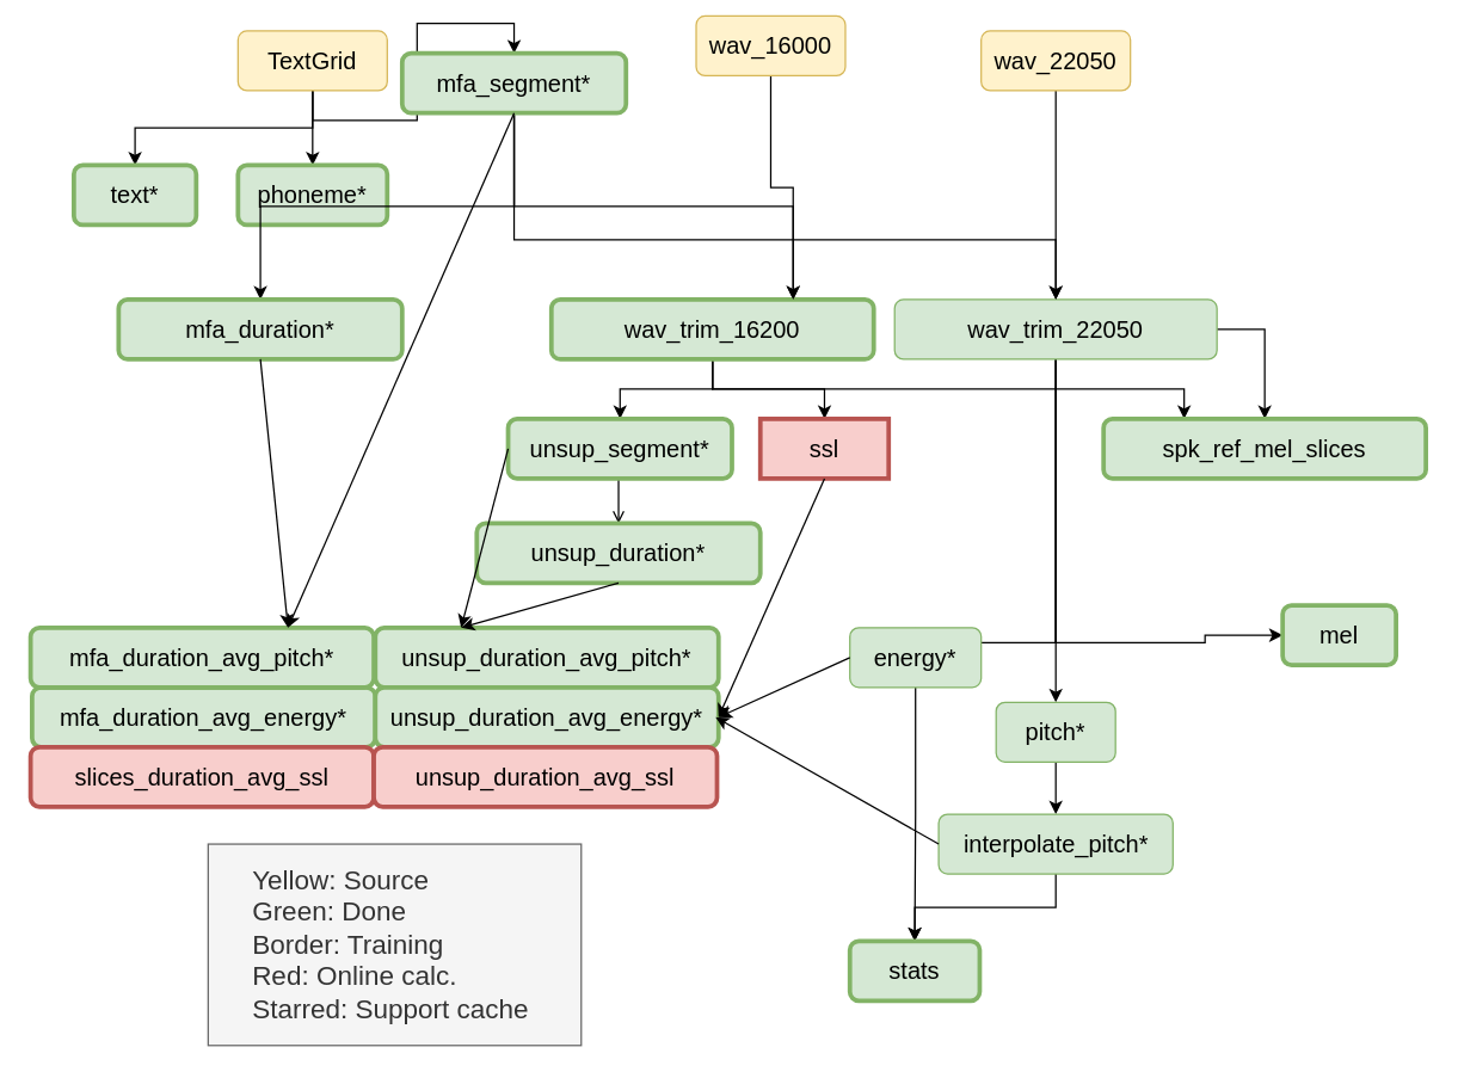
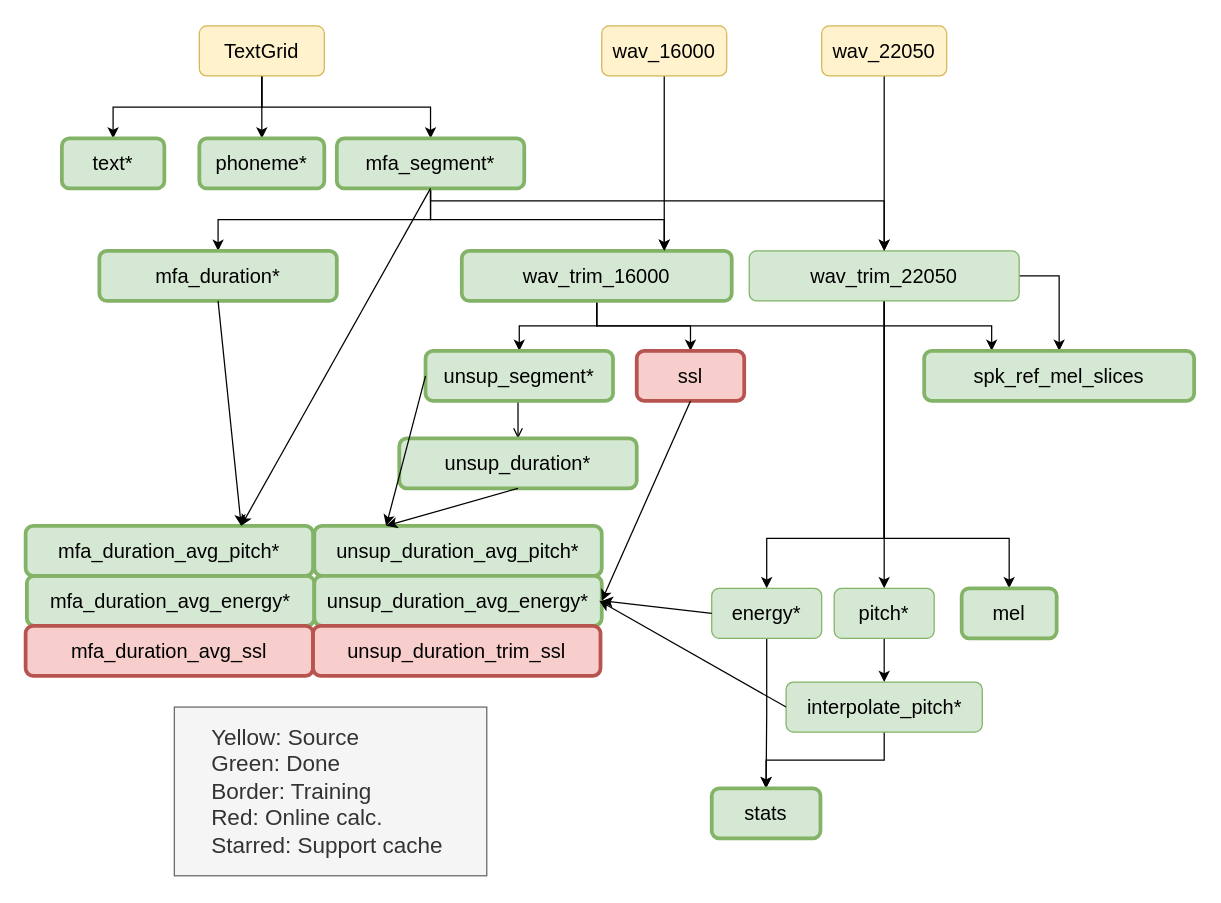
  <mxCell id="0" />
  <mxCell id="1" parent="0" />
  <mxCell id="2" style="edgeStyle=orthogonalEdgeStyle;rounded=0;orthogonalLoop=1;jettySize=auto;html=1;exitX=0.5;exitY=1;exitDx=0;exitDy=0;entryX=0.5;entryY=0;entryDx=0;entryDy=0;fontSize=16;" parent="1" source="5" target="19" edge="1"><mxGeometry relative="1" as="geometry" /></mxCell>
  <mxCell id="3" style="edgeStyle=orthogonalEdgeStyle;rounded=0;orthogonalLoop=1;jettySize=auto;html=1;exitX=0.5;exitY=1;exitDx=0;exitDy=0;entryX=0.5;entryY=0;entryDx=0;entryDy=0;fontSize=16;" parent="1" source="5" target="39" edge="1"><mxGeometry relative="1" as="geometry" /></mxCell>
  <mxCell id="4" style="edgeStyle=orthogonalEdgeStyle;rounded=0;orthogonalLoop=1;jettySize=auto;html=1;exitX=0.5;exitY=1;exitDx=0;exitDy=0;entryX=0.5;entryY=0;entryDx=0;entryDy=0;fontSize=16;" parent="1" source="5" target="23" edge="1"><mxGeometry relative="1" as="geometry" /></mxCell>
  <mxCell id="5" value="&lt;font style=&quot;font-size: 16px;&quot;&gt;TextGrid&lt;/font&gt;" style="rounded=1;whiteSpace=wrap;html=1;fillColor=#fff2cc;strokeColor=#d6b656;" parent="1" vertex="1"><mxGeometry x="159" y="20" width="100" height="40" as="geometry" /></mxCell>
  <mxCell id="6" style="edgeStyle=orthogonalEdgeStyle;rounded=0;orthogonalLoop=1;jettySize=auto;html=1;exitX=0.5;exitY=1;exitDx=0;exitDy=0;entryX=0.75;entryY=0;entryDx=0;entryDy=0;fontSize=16;" parent="1" source="7" target="13" edge="1"><mxGeometry relative="1" as="geometry" /></mxCell>
- <mxCell id="7" value="&lt;font style=&quot;font-size: 16px;&quot;&gt;wav_16000&lt;/font&gt;" style="rounded=1;whiteSpace=wrap;html=1;fillColor=#fff2cc;strokeColor=#d6b656;" parent="1" vertex="1"><mxGeometry x="466" y="10" width="100" height="40" as="geometry" /></mxCell>
+ <mxCell id="7" value="&lt;font style=&quot;font-size: 16px;&quot;&gt;wav_16000&lt;/font&gt;" style="rounded=1;whiteSpace=wrap;html=1;fillColor=#fff2cc;strokeColor=#d6b656;" parent="1" vertex="1"><mxGeometry x="481" y="20" width="100" height="40" as="geometry" /></mxCell>
  <mxCell id="8" style="edgeStyle=orthogonalEdgeStyle;rounded=0;orthogonalLoop=1;jettySize=auto;html=1;entryX=0.5;entryY=0;entryDx=0;entryDy=0;fontSize=16;" parent="1" source="9" target="18" edge="1"><mxGeometry relative="1" as="geometry" /></mxCell>
  <mxCell id="9" value="&lt;font style=&quot;font-size: 16px;&quot;&gt;wav_22050&lt;/font&gt;" style="rounded=1;whiteSpace=wrap;html=1;fillColor=#fff2cc;strokeColor=#d6b656;" parent="1" vertex="1"><mxGeometry x="657" y="20" width="100" height="40" as="geometry" /></mxCell>
  <mxCell id="10" style="edgeStyle=orthogonalEdgeStyle;rounded=0;orthogonalLoop=1;jettySize=auto;html=1;exitX=0.5;exitY=1;exitDx=0;exitDy=0;entryX=0.5;entryY=0;entryDx=0;entryDy=0;fontSize=16;" parent="1" source="13" target="38" edge="1"><mxGeometry relative="1" as="geometry" /></mxCell>
  <mxCell id="11" style="edgeStyle=orthogonalEdgeStyle;rounded=0;orthogonalLoop=1;jettySize=auto;html=1;exitX=0.5;exitY=1;exitDx=0;exitDy=0;entryX=0.5;entryY=0;entryDx=0;entryDy=0;fontSize=16;" parent="1" source="13" target="25" edge="1"><mxGeometry relative="1" as="geometry" /></mxCell>
  <mxCell id="12" style="edgeStyle=orthogonalEdgeStyle;rounded=0;orthogonalLoop=1;jettySize=auto;html=1;exitX=0.5;exitY=1;exitDx=0;exitDy=0;entryX=0.25;entryY=0;entryDx=0;entryDy=0;fontSize=18;" parent="1" source="13" target="50" edge="1"><mxGeometry relative="1" as="geometry" /></mxCell>
- <mxCell id="13" value="&lt;font style=&quot;font-size: 16px;&quot;&gt;wav_trim_16200&lt;/font&gt;" style="rounded=1;whiteSpace=wrap;html=1;fillColor=#d5e8d4;strokeColor=#82b366;strokeWidth=3;" parent="1" vertex="1"><mxGeometry x="369" y="200" width="216" height="40" as="geometry" /></mxCell>
+ <mxCell id="13" value="&lt;font style=&quot;font-size: 16px;&quot;&gt;wav_trim_16000&lt;/font&gt;" style="rounded=1;whiteSpace=wrap;html=1;fillColor=#d5e8d4;strokeColor=#82b366;strokeWidth=3;" parent="1" vertex="1"><mxGeometry x="369" y="200" width="216" height="40" as="geometry" /></mxCell>
  <mxCell id="14" style="edgeStyle=orthogonalEdgeStyle;rounded=0;orthogonalLoop=1;jettySize=auto;html=1;exitX=0.5;exitY=1;exitDx=0;exitDy=0;fontSize=16;" parent="1" source="18" target="30" edge="1"><mxGeometry relative="1" as="geometry"><Array as="points"><mxPoint x="707" y="430" /><mxPoint x="807" y="430" /></Array></mxGeometry></mxCell>
  <mxCell id="15" style="edgeStyle=orthogonalEdgeStyle;rounded=0;orthogonalLoop=1;jettySize=auto;html=1;exitX=0.5;exitY=1;exitDx=0;exitDy=0;entryX=0.5;entryY=0;entryDx=0;entryDy=0;fontSize=16;" parent="1" source="18" target="29" edge="1"><mxGeometry relative="1" as="geometry" /></mxCell>
  <mxCell id="16" style="edgeStyle=orthogonalEdgeStyle;rounded=0;orthogonalLoop=1;jettySize=auto;html=1;exitX=0.5;exitY=1;exitDx=0;exitDy=0;entryX=0.5;entryY=0;entryDx=0;entryDy=0;fontSize=16;" parent="1" source="18" target="27" edge="1"><mxGeometry relative="1" as="geometry"><Array as="points"><mxPoint x="707" y="430" /><mxPoint x="613" y="430" /></Array></mxGeometry></mxCell>
  <mxCell id="17" style="edgeStyle=orthogonalEdgeStyle;rounded=0;orthogonalLoop=1;jettySize=auto;html=1;exitX=1;exitY=0.5;exitDx=0;exitDy=0;entryX=0.5;entryY=0;entryDx=0;entryDy=0;fontSize=18;" parent="1" source="18" target="50" edge="1"><mxGeometry relative="1" as="geometry" /></mxCell>
  <mxCell id="18" value="&lt;font style=&quot;font-size: 16px;&quot;&gt;wav_trim_22050&lt;/font&gt;" style="rounded=1;whiteSpace=wrap;html=1;fillColor=#d5e8d4;strokeColor=#82b366;" parent="1" vertex="1"><mxGeometry x="599" y="200" width="216" height="40" as="geometry" /></mxCell>
  <mxCell id="19" value="&lt;font style=&quot;font-size: 16px;&quot;&gt;phoneme*&lt;/font&gt;" style="rounded=1;whiteSpace=wrap;html=1;fillColor=#d5e8d4;strokeColor=#82b366;strokeWidth=3;" parent="1" vertex="1"><mxGeometry x="159" y="110" width="100" height="40" as="geometry" /></mxCell>
  <mxCell id="20" style="edgeStyle=orthogonalEdgeStyle;rounded=0;orthogonalLoop=1;jettySize=auto;html=1;exitX=0.5;exitY=1;exitDx=0;exitDy=0;entryX=0.75;entryY=0;entryDx=0;entryDy=0;fontSize=16;" parent="1" source="23" target="13" edge="1"><mxGeometry relative="1" as="geometry" /></mxCell>
  <mxCell id="21" style="edgeStyle=orthogonalEdgeStyle;rounded=0;orthogonalLoop=1;jettySize=auto;html=1;exitX=0.5;exitY=1;exitDx=0;exitDy=0;entryX=0.5;entryY=0;entryDx=0;entryDy=0;fontSize=16;" parent="1" source="23" target="18" edge="1"><mxGeometry relative="1" as="geometry"><Array as="points"><mxPoint x="344" y="160" /><mxPoint x="707" y="160" /></Array></mxGeometry></mxCell>
  <mxCell id="22" style="edgeStyle=orthogonalEdgeStyle;rounded=0;orthogonalLoop=1;jettySize=auto;html=1;exitX=0.5;exitY=1;exitDx=0;exitDy=0;entryX=0.5;entryY=0;entryDx=0;entryDy=0;fontSize=16;" parent="1" source="23" target="41" edge="1"><mxGeometry relative="1" as="geometry" /></mxCell>
- <mxCell id="23" value="&lt;font style=&quot;font-size: 16px;&quot;&gt;mfa_segment*&lt;/font&gt;" style="rounded=1;whiteSpace=wrap;html=1;fillColor=#d5e8d4;strokeColor=#82b366;strokeWidth=3;" parent="1" vertex="1"><mxGeometry x="269" y="35" width="150" height="40" as="geometry" /></mxCell>
+ <mxCell id="23" value="&lt;font style=&quot;font-size: 16px;&quot;&gt;mfa_segment*&lt;/font&gt;" style="rounded=1;whiteSpace=wrap;html=1;fillColor=#d5e8d4;strokeColor=#82b366;strokeWidth=3;" parent="1" vertex="1"><mxGeometry x="269" y="110" width="150" height="40" as="geometry" /></mxCell>
  <mxCell id="24" style="edgeStyle=orthogonalEdgeStyle;rounded=0;orthogonalLoop=1;jettySize=auto;html=1;exitX=0.5;exitY=1;exitDx=0;exitDy=0;entryX=0.5;entryY=0;entryDx=0;entryDy=0;fontSize=18;endArrow=open;" parent="1" source="25" target="40" edge="1"><mxGeometry relative="1" as="geometry" /></mxCell>
  <mxCell id="25" value="&lt;font style=&quot;font-size: 16px;&quot;&gt;unsup_segment*&lt;/font&gt;" style="rounded=1;whiteSpace=wrap;html=1;fillColor=#d5e8d4;strokeColor=#82b366;strokeWidth=3;" parent="1" vertex="1"><mxGeometry x="340" y="280" width="150" height="40" as="geometry" /></mxCell>
  <mxCell id="26" style="edgeStyle=orthogonalEdgeStyle;rounded=0;orthogonalLoop=1;jettySize=auto;html=1;exitX=0.5;exitY=1;exitDx=0;exitDy=0;entryX=0.5;entryY=0;entryDx=0;entryDy=0;fontSize=18;" parent="1" source="27" target="37" edge="1"><mxGeometry relative="1" as="geometry" /></mxCell>
- <mxCell id="27" value="&lt;font style=&quot;font-size: 16px;&quot;&gt;energy*&lt;/font&gt;" style="rounded=1;whiteSpace=wrap;html=1;fillColor=#d5e8d4;strokeColor=#82b366;" parent="1" vertex="1"><mxGeometry x="569" y="420" width="88" height="40" as="geometry" /></mxCell>
+ <mxCell id="27" value="&lt;font style=&quot;font-size: 16px;&quot;&gt;energy*&lt;/font&gt;" style="rounded=1;whiteSpace=wrap;html=1;fillColor=#d5e8d4;strokeColor=#82b366;" parent="1" vertex="1"><mxGeometry x="569" y="470" width="88" height="40" as="geometry" /></mxCell>
  <mxCell id="28" style="edgeStyle=orthogonalEdgeStyle;rounded=0;orthogonalLoop=1;jettySize=auto;html=1;exitX=0.5;exitY=1;exitDx=0;exitDy=0;entryX=0.5;entryY=0;entryDx=0;entryDy=0;fontSize=16;" parent="1" source="29" target="36" edge="1"><mxGeometry relative="1" as="geometry" /></mxCell>
  <mxCell id="29" value="&lt;font style=&quot;font-size: 16px;&quot;&gt;pitch*&lt;/font&gt;" style="rounded=1;whiteSpace=wrap;html=1;fillColor=#d5e8d4;strokeColor=#82b366;" parent="1" vertex="1"><mxGeometry x="667" y="470" width="80" height="40" as="geometry" /></mxCell>
- <mxCell id="30" value="&lt;font style=&quot;font-size: 16px;&quot;&gt;mel&lt;/font&gt;" style="rounded=1;whiteSpace=wrap;html=1;fillColor=#d5e8d4;strokeColor=#82b366;strokeWidth=3;" parent="1" vertex="1"><mxGeometry x="859" y="405" width="76" height="40" as="geometry" /></mxCell>
+ <mxCell id="30" value="&lt;font style=&quot;font-size: 16px;&quot;&gt;mel&lt;/font&gt;" style="rounded=1;whiteSpace=wrap;html=1;fillColor=#d5e8d4;strokeColor=#82b366;strokeWidth=3;" parent="1" vertex="1"><mxGeometry x="769" y="470" width="76" height="40" as="geometry" /></mxCell>
  <mxCell id="31" value="&lt;font style=&quot;font-size: 16px;&quot;&gt;unsup_duration_avg_pitch*&lt;/font&gt;" style="rounded=1;whiteSpace=wrap;html=1;strokeWidth=3;fillColor=#d5e8d4;strokeColor=#82b366;" parent="1" vertex="1"><mxGeometry x="251" y="420" width="230" height="40" as="geometry" /></mxCell>
  <mxCell id="32" value="&lt;font style=&quot;font-size: 16px;&quot;&gt;mfa_duration_avg_energy*&lt;/font&gt;" style="rounded=1;whiteSpace=wrap;html=1;strokeWidth=3;fillColor=#d5e8d4;strokeColor=#82b366;" parent="1" vertex="1"><mxGeometry x="21" y="460" width="230" height="40" as="geometry" /></mxCell>
  <mxCell id="33" value="&lt;font style=&quot;font-size: 16px;&quot;&gt;unsup_duration_avg_energy*&lt;/font&gt;" style="rounded=1;whiteSpace=wrap;html=1;strokeWidth=3;fillColor=#d5e8d4;strokeColor=#82b366;" parent="1" vertex="1"><mxGeometry x="251" y="460" width="230" height="40" as="geometry" /></mxCell>
  <mxCell id="34" value="&lt;font style=&quot;font-size: 16px;&quot;&gt;mfa_duration_avg_pitch*&lt;/font&gt;" style="rounded=1;whiteSpace=wrap;html=1;strokeWidth=3;fillColor=#d5e8d4;strokeColor=#82b366;" parent="1" vertex="1"><mxGeometry x="20" y="420" width="230" height="40" as="geometry" /></mxCell>
  <mxCell id="35" style="edgeStyle=orthogonalEdgeStyle;rounded=0;orthogonalLoop=1;jettySize=auto;html=1;exitX=0.5;exitY=1;exitDx=0;exitDy=0;entryX=0.5;entryY=0;entryDx=0;entryDy=0;fontSize=18;" parent="1" source="36" target="37" edge="1"><mxGeometry relative="1" as="geometry" /></mxCell>
  <mxCell id="36" value="&lt;font style=&quot;font-size: 16px;&quot;&gt;interpolate_pitch*&lt;/font&gt;" style="rounded=1;whiteSpace=wrap;html=1;fillColor=#d5e8d4;strokeColor=#82b366;" parent="1" vertex="1"><mxGeometry x="628.5" y="545" width="157" height="40" as="geometry" /></mxCell>
  <mxCell id="37" value="&lt;font style=&quot;font-size: 16px;&quot;&gt;stats&lt;/font&gt;" style="rounded=1;whiteSpace=wrap;html=1;strokeWidth=3;fillColor=#d5e8d4;strokeColor=#82b366;" parent="1" vertex="1"><mxGeometry x="569" y="630" width="87" height="40" as="geometry" /></mxCell>
- <mxCell id="38" value="&lt;span style=&quot;font-size: 16px;&quot;&gt;ssl&lt;/span&gt;" style="whiteSpace=wrap;html=1;strokeWidth=3;fillColor=#f8cecc;strokeColor=#b85450;rounded=0;" parent="1" vertex="1"><mxGeometry x="509" y="280" width="86" height="40" as="geometry" /></mxCell>
+ <mxCell id="38" value="&lt;span style=&quot;font-size: 16px;&quot;&gt;ssl&lt;/span&gt;" style="rounded=1;whiteSpace=wrap;html=1;strokeWidth=3;fillColor=#f8cecc;strokeColor=#b85450;" parent="1" vertex="1"><mxGeometry x="509" y="280" width="86" height="40" as="geometry" /></mxCell>
  <mxCell id="39" value="&lt;font style=&quot;font-size: 16px;&quot;&gt;text*&lt;/font&gt;" style="rounded=1;whiteSpace=wrap;html=1;strokeWidth=3;fillColor=#d5e8d4;strokeColor=#82b366;" parent="1" vertex="1"><mxGeometry y="110" width="82" height="40" as="geometry" x="49" /></mxCell>
  <mxCell id="40" value="&lt;span style=&quot;font-size: 16px;&quot;&gt;unsup_duration*&lt;/span&gt;" style="rounded=1;whiteSpace=wrap;html=1;strokeWidth=3;fillColor=#d5e8d4;strokeColor=#82b366;" parent="1" vertex="1"><mxGeometry x="319" y="350" width="190" height="40" as="geometry" /></mxCell>
  <mxCell id="41" value="&lt;span style=&quot;font-size: 16px;&quot;&gt;mfa_duration*&lt;/span&gt;" style="rounded=1;whiteSpace=wrap;html=1;strokeWidth=3;fillColor=#d5e8d4;strokeColor=#82b366;" parent="1" vertex="1"><mxGeometry x="79" y="200" width="190" height="40" as="geometry" /></mxCell>
  <mxCell id="42" value="&lt;div style=&quot;text-align: left; font-size: 18px;&quot;&gt;&lt;span style=&quot;background-color: initial;&quot;&gt;&lt;font style=&quot;font-size: 18px;&quot;&gt;Yellow: Source&lt;/font&gt;&lt;/span&gt;&lt;/div&gt;&lt;div style=&quot;text-align: left; font-size: 18px;&quot;&gt;&lt;span style=&quot;background-color: initial;&quot;&gt;&lt;font style=&quot;font-size: 18px;&quot;&gt;Green: Done&lt;/font&gt;&lt;/span&gt;&lt;/div&gt;&lt;div style=&quot;text-align: left; font-size: 18px;&quot;&gt;&lt;font style=&quot;font-size: 18px;&quot;&gt;Border: Training&lt;/font&gt;&lt;/div&gt;&lt;div style=&quot;text-align: left; font-size: 18px;&quot;&gt;Red: Online calc.&amp;nbsp;&lt;/div&gt;&lt;div style=&quot;text-align: left; font-size: 18px;&quot;&gt;Starred: Support cache&amp;nbsp;&lt;/div&gt;" style="text;html=1;align=center;verticalAlign=middle;whiteSpace=wrap;rounded=0;fontSize=16;strokeColor=#666666;fillColor=#f5f5f5;fontColor=#333333;" parent="1" vertex="1"><mxGeometry x="139" y="565" width="250" height="135" as="geometry" /></mxCell>
- <mxCell id="43" value="&lt;font style=&quot;font-size: 16px;&quot;&gt;slices_duration_avg_ssl&lt;/font&gt;" style="rounded=1;whiteSpace=wrap;html=1;strokeWidth=3;fillColor=#f8cecc;strokeColor=#b85450;" parent="1" vertex="1"><mxGeometry x="20" y="500" width="230" height="40" as="geometry" /></mxCell>
- <mxCell id="44" value="&lt;font style=&quot;font-size: 16px;&quot;&gt;unsup_duration_avg_ssl&lt;/font&gt;" style="rounded=1;whiteSpace=wrap;html=1;strokeWidth=3;fillColor=#f8cecc;strokeColor=#b85450;" parent="1" vertex="1"><mxGeometry x="250" y="500" width="230" height="40" as="geometry" /></mxCell>
+ <mxCell id="43" value="&lt;font style=&quot;font-size: 16px;&quot;&gt;mfa_duration_avg_ssl&lt;/font&gt;" style="rounded=1;whiteSpace=wrap;html=1;strokeWidth=3;fillColor=#f8cecc;strokeColor=#b85450;" parent="1" vertex="1"><mxGeometry x="20" y="500" width="230" height="40" as="geometry" /></mxCell>
+ <mxCell id="44" value="&lt;font style=&quot;font-size: 16px;&quot;&gt;unsup_duration_trim_ssl&lt;/font&gt;" style="rounded=1;whiteSpace=wrap;html=1;strokeWidth=3;fillColor=#f8cecc;strokeColor=#b85450;" parent="1" vertex="1"><mxGeometry x="250" y="500" width="230" height="40" as="geometry" /></mxCell>
  <mxCell id="45" value="" style="endArrow=classic;html=1;rounded=0;fontSize=18;entryX=0.75;entryY=0;entryDx=0;entryDy=0;exitX=0.5;exitY=1;exitDx=0;exitDy=0;" parent="1" source="23" target="34" edge="1"><mxGeometry width="50" height="50" relative="1" as="geometry"><mxPoint x="439" y="450" as="sourcePoint" /><mxPoint x="489" y="400" as="targetPoint" /></mxGeometry></mxCell>
  <mxCell id="46" value="" style="endArrow=classic;html=1;rounded=0;fontSize=18;entryX=1;entryY=0.5;entryDx=0;entryDy=0;exitX=0;exitY=0.5;exitDx=0;exitDy=0;" parent="1" source="27" target="33" edge="1"><mxGeometry width="50" height="50" relative="1" as="geometry"><mxPoint x="564" y="330" as="sourcePoint" /><mxPoint x="425" y="410" as="targetPoint" /></mxGeometry></mxCell>
  <mxCell id="47" value="" style="endArrow=classic;html=1;rounded=0;fontSize=18;exitX=0;exitY=0.5;exitDx=0;exitDy=0;" parent="1" source="36" edge="1"><mxGeometry width="50" height="50" relative="1" as="geometry"><mxPoint x="579" y="500" as="sourcePoint" /><mxPoint x="479" y="480" as="targetPoint" /></mxGeometry></mxCell>
  <mxCell id="48" value="" style="endArrow=classic;html=1;rounded=0;fontSize=18;entryX=1;entryY=0.5;entryDx=0;entryDy=0;exitX=0.5;exitY=1;exitDx=0;exitDy=0;" parent="1" source="38" target="33" edge="1"><mxGeometry width="50" height="50" relative="1" as="geometry"><mxPoint x="513.75" y="480" as="sourcePoint" /><mxPoint x="314.25" y="400" as="targetPoint" /></mxGeometry></mxCell>
  <mxCell id="49" value="" style="endArrow=classic;html=1;rounded=0;fontSize=18;entryX=0.25;entryY=0;entryDx=0;entryDy=0;exitX=0;exitY=0.5;exitDx=0;exitDy=0;" parent="1" source="25" target="31" edge="1"><mxGeometry width="50" height="50" relative="1" as="geometry"><mxPoint x="354" y="160" as="sourcePoint" /><mxPoint x="187.1" y="409" as="targetPoint" /></mxGeometry></mxCell>
  <mxCell id="50" value="&lt;font style=&quot;font-size: 16px;&quot;&gt;spk_ref_mel_slices&lt;/font&gt;" style="rounded=1;whiteSpace=wrap;html=1;fillColor=#d5e8d4;strokeColor=#82b366;strokeWidth=3;" parent="1" vertex="1"><mxGeometry x="739" y="280" width="216" height="40" as="geometry" /></mxCell>
  <mxCell id="51" value="" style="endArrow=classic;html=1;rounded=0;fontSize=18;exitX=0.5;exitY=1;exitDx=0;exitDy=0;entryX=0.75;entryY=0;entryDx=0;entryDy=0;" parent="1" source="41" target="34" edge="1"><mxGeometry width="50" height="50" relative="1" as="geometry"><mxPoint x="354" y="160" as="sourcePoint" /><mxPoint x="249" y="420" as="targetPoint" /></mxGeometry></mxCell>
  <mxCell id="52" value="" style="endArrow=classic;html=1;rounded=0;fontSize=18;entryX=0.25;entryY=0;entryDx=0;entryDy=0;exitX=0.5;exitY=1;exitDx=0;exitDy=0;" parent="1" source="40" target="31" edge="1"><mxGeometry width="50" height="50" relative="1" as="geometry"><mxPoint x="350" y="310" as="sourcePoint" /><mxPoint x="261" y="430" as="targetPoint" /></mxGeometry></mxCell>
